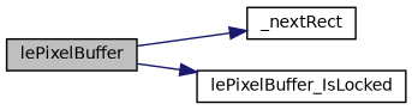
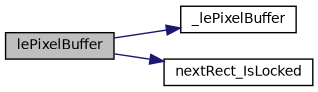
  digraph {
    rankdir=LR
    node [color=black fillcolor=white fontname=Helvetica fontsize=10 shape=record style=filled]
    edge [color=midnightblue fontname=Helvetica fontsize=10 labelfontname=Helvetica labelfontsize=10 style=solid]
    n1 [fillcolor=grey75 fontcolor=black height=0.2 label=lePixelBuffer width=0.4]
-   n2 [height=0.2 label=_nextRect width=0.4]
-   n3 [height=0.2 label=lePixelBuffer_IsLocked width=0.4]
+   n2 [height=0.2 label=_lePixelBuffer width=0.4]
+   n3 [height=0.2 label=nextRect_IsLocked width=0.4]
    n1 -> n2
    n1 -> n3
  }
